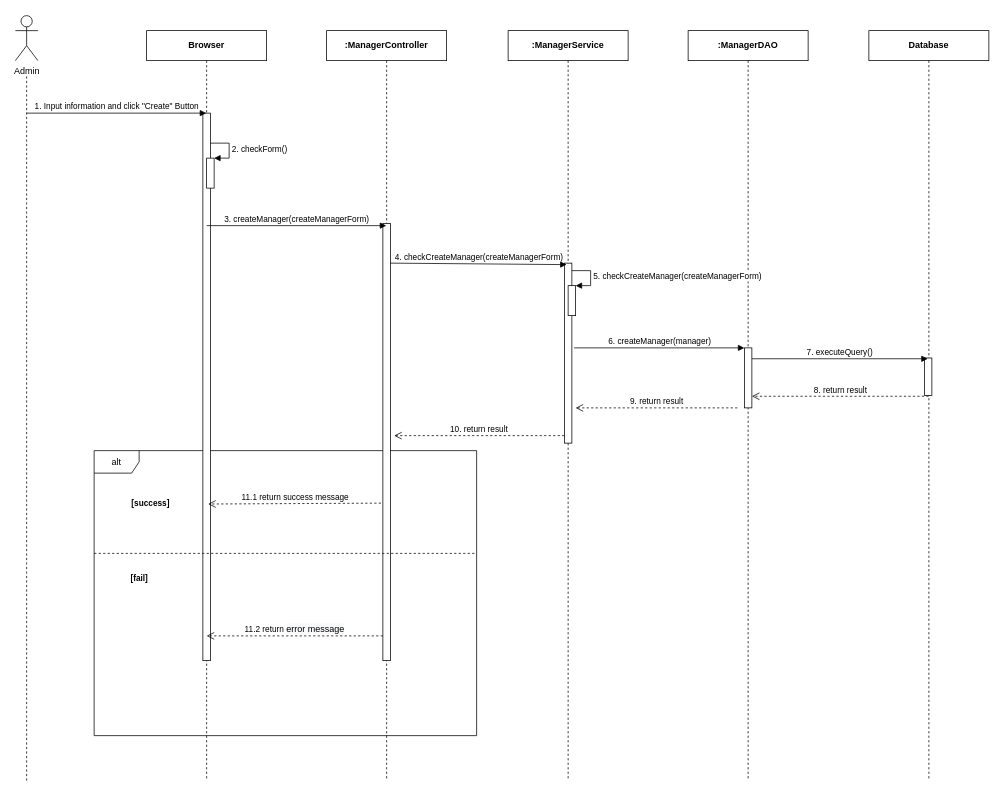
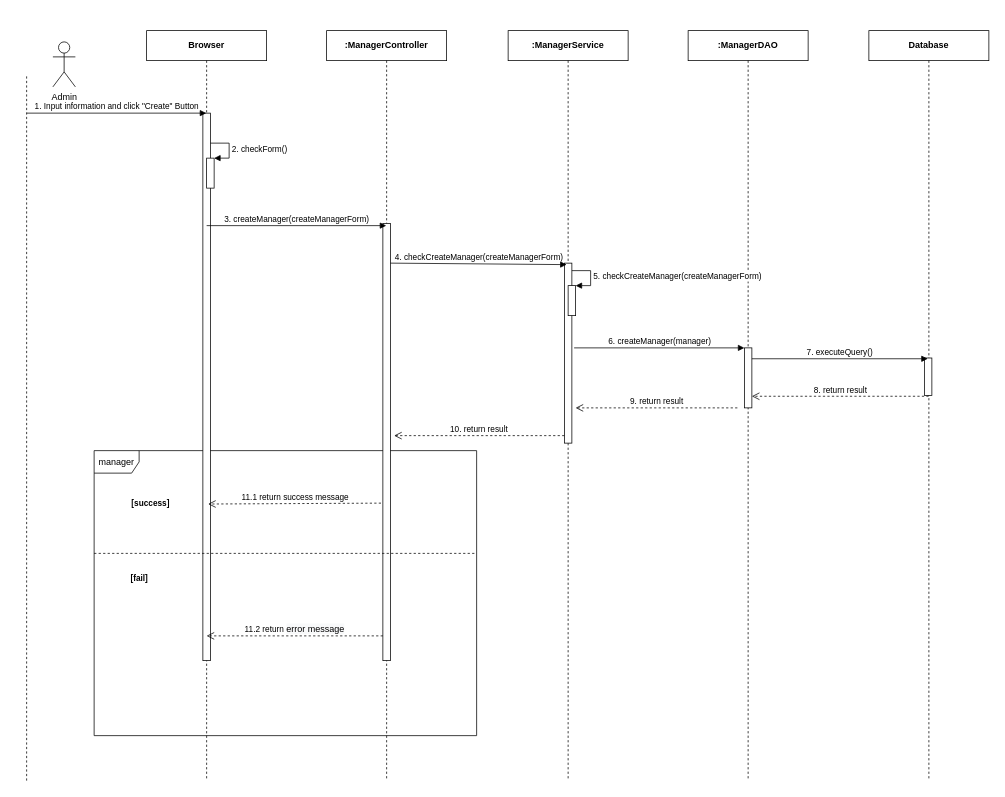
  <mxCell id="0" />
  <mxCell id="1" parent="0" />
- <mxCell id="2" value="alt" style="shape=umlFrame;whiteSpace=wrap;html=1;" parent="1" vertex="1"><mxGeometry x="125" y="600" width="510" height="380" as="geometry" /></mxCell>
+ <mxCell id="2" value="manager" style="shape=umlFrame;whiteSpace=wrap;html=1;" parent="1" vertex="1"><mxGeometry x="125" y="600" width="510" height="380" as="geometry" /></mxCell>
  <mxCell id="3" value="&lt;b&gt;Browser&lt;/b&gt;" style="shape=umlLifeline;perimeter=lifelinePerimeter;whiteSpace=wrap;html=1;container=1;collapsible=0;recursiveResize=0;outlineConnect=0;" parent="1" vertex="1"><mxGeometry x="195" y="40" width="160" height="1000" as="geometry" /></mxCell>
  <mxCell id="4" value="" style="html=1;points=[];perimeter=orthogonalPerimeter;" parent="3" vertex="1"><mxGeometry x="75" y="110" width="10" height="730" as="geometry" /></mxCell>
  <mxCell id="5" value="&lt;b&gt;:ManagerDAO&lt;/b&gt;" style="shape=umlLifeline;perimeter=lifelinePerimeter;whiteSpace=wrap;html=1;container=1;collapsible=0;recursiveResize=0;outlineConnect=0;" parent="1" vertex="1"><mxGeometry x="917" y="40" width="160" height="1000" as="geometry" /></mxCell>
  <mxCell id="6" value="&lt;b&gt;:ManagerService&lt;/b&gt;" style="shape=umlLifeline;perimeter=lifelinePerimeter;whiteSpace=wrap;html=1;container=1;collapsible=0;recursiveResize=0;outlineConnect=0;" parent="1" vertex="1"><mxGeometry x="677" y="40" width="160" height="1000" as="geometry" /></mxCell>
  <mxCell id="7" value="" style="html=1;points=[];perimeter=orthogonalPerimeter;" parent="6" vertex="1"><mxGeometry x="75" y="310" width="10" height="240" as="geometry" /></mxCell>
  <mxCell id="8" value="&lt;b&gt;:ManagerController&lt;/b&gt;" style="shape=umlLifeline;perimeter=lifelinePerimeter;whiteSpace=wrap;html=1;container=1;collapsible=0;recursiveResize=0;outlineConnect=0;" parent="1" vertex="1"><mxGeometry x="435" y="40" width="160" height="1000" as="geometry" /></mxCell>
  <mxCell id="9" value="" style="html=1;points=[];perimeter=orthogonalPerimeter;" parent="8" vertex="1"><mxGeometry x="75" y="257" width="10" height="583" as="geometry" /></mxCell>
  <mxCell id="10" value="1. Input information and click &quot;Create&quot;&amp;nbsp;Button" style="html=1;verticalAlign=bottom;endArrow=block;" parent="1" target="3" edge="1"><mxGeometry width="80" relative="1" as="geometry"><mxPoint x="35" y="150" as="sourcePoint" /><mxPoint x="115" y="150" as="targetPoint" /></mxGeometry></mxCell>
  <mxCell id="11" value="3. createManager(createManagerForm)" style="html=1;verticalAlign=bottom;endArrow=block;" parent="1" edge="1"><mxGeometry width="80" relative="1" as="geometry"><mxPoint x="275" y="300" as="sourcePoint" /><mxPoint x="514.5" y="300" as="targetPoint" /></mxGeometry></mxCell>
  <mxCell id="12" value="4. checkCreateManager(createManagerForm)" style="html=1;verticalAlign=bottom;endArrow=block;" parent="1" edge="1"><mxGeometry relative="1" as="geometry"><mxPoint x="520" y="350" as="sourcePoint" /><mxPoint x="755" y="352" as="targetPoint" /></mxGeometry></mxCell>
  <mxCell id="13" value="" style="html=1;points=[];perimeter=orthogonalPerimeter;" parent="1" vertex="1"><mxGeometry x="757" y="380" width="10" height="40" as="geometry" /></mxCell>
  <mxCell id="14" value="&lt;span style=&quot;text-align: center&quot;&gt;5. checkCreateManager&lt;/span&gt;&lt;span style=&quot;text-align: center&quot;&gt;(&lt;/span&gt;&lt;span style=&quot;text-align: center&quot;&gt;createManagerForm&lt;/span&gt;&lt;span style=&quot;text-align: center&quot;&gt;)&lt;/span&gt;" style="edgeStyle=orthogonalEdgeStyle;html=1;align=left;spacingLeft=2;endArrow=block;rounded=0;entryX=1;entryY=0;" parent="1" target="13" edge="1"><mxGeometry relative="1" as="geometry"><mxPoint x="762" y="360" as="sourcePoint" /><Array as="points"><mxPoint x="787" y="360" /></Array></mxGeometry></mxCell>
  <mxCell id="15" value="" style="html=1;points=[];perimeter=orthogonalPerimeter;" parent="1" vertex="1"><mxGeometry x="992" y="463" width="10" height="80" as="geometry" /></mxCell>
  <mxCell id="16" value="6. createManager(manager)" style="html=1;verticalAlign=bottom;endArrow=block;entryX=0;entryY=0;" parent="1" target="15" edge="1"><mxGeometry relative="1" as="geometry"><mxPoint x="765" y="463" as="sourcePoint" /></mxGeometry></mxCell>
  <mxCell id="17" value="9. return result" style="html=1;verticalAlign=bottom;endArrow=open;dashed=1;endSize=8;exitX=0;exitY=0.95;" parent="1" edge="1"><mxGeometry relative="1" as="geometry"><mxPoint x="767" y="543" as="targetPoint" /><mxPoint x="982.68" y="543" as="sourcePoint" /></mxGeometry></mxCell>
  <mxCell id="18" value="" style="html=1;points=[];perimeter=orthogonalPerimeter;" parent="1" vertex="1"><mxGeometry x="275" y="210" width="10" height="40" as="geometry" /></mxCell>
  <mxCell id="19" value="2. checkForm()" style="edgeStyle=orthogonalEdgeStyle;html=1;align=left;spacingLeft=2;endArrow=block;rounded=0;entryX=1;entryY=0;" parent="1" target="18" edge="1"><mxGeometry relative="1" as="geometry"><mxPoint x="280" y="190" as="sourcePoint" /><Array as="points"><mxPoint x="305" y="190" /></Array></mxGeometry></mxCell>
  <mxCell id="20" value="11.1 return success message" style="html=1;verticalAlign=bottom;endArrow=open;dashed=1;endSize=8;exitX=-0.2;exitY=0.747;entryX=1;entryY=0.749;entryDx=0;entryDy=0;entryPerimeter=0;exitDx=0;exitDy=0;exitPerimeter=0;" parent="1" edge="1"><mxGeometry relative="1" as="geometry"><mxPoint x="277" y="671.2" as="targetPoint" /><mxPoint x="507.5" y="670" as="sourcePoint" /></mxGeometry></mxCell>
  <mxCell id="21" value="&lt;b&gt;Database&lt;/b&gt;" style="shape=umlLifeline;perimeter=lifelinePerimeter;whiteSpace=wrap;html=1;container=1;collapsible=0;recursiveResize=0;outlineConnect=0;" parent="1" vertex="1"><mxGeometry x="1158" y="40" width="160" height="1000" as="geometry" /></mxCell>
  <mxCell id="22" value="" style="html=1;points=[];perimeter=orthogonalPerimeter;" parent="1" vertex="1"><mxGeometry x="1232" y="476.5" width="10" height="50" as="geometry" /></mxCell>
  <mxCell id="23" value="7. executeQuery()" style="html=1;verticalAlign=bottom;endArrow=block;" parent="1" edge="1"><mxGeometry relative="1" as="geometry"><mxPoint x="1002.004" y="477.5" as="sourcePoint" /><mxPoint x="1236.5" y="477.5" as="targetPoint" /></mxGeometry></mxCell>
  <mxCell id="24" value="8. return result" style="html=1;verticalAlign=bottom;endArrow=open;dashed=1;endSize=8;exitX=0;exitY=0.95;" parent="1" edge="1"><mxGeometry relative="1" as="geometry"><mxPoint x="1002.004" y="527.5" as="targetPoint" /><mxPoint x="1237.68" y="527.5" as="sourcePoint" /></mxGeometry></mxCell>
  <mxCell id="25" value="&lt;span style=&quot;font-size: 11px ; background-color: rgb(255 , 255 , 255)&quot;&gt;&lt;b&gt;[success]&lt;/b&gt;&lt;/span&gt;" style="text;html=1;align=center;verticalAlign=middle;resizable=0;points=[];autosize=1;" parent="1" vertex="1"><mxGeometry x="165" y="660" width="70" height="20" as="geometry" /></mxCell>
  <mxCell id="26" value="&lt;span style=&quot;font-size: 11px ; background-color: rgb(255 , 255 , 255)&quot;&gt;&lt;b&gt;[fail]&lt;/b&gt;&lt;/span&gt;" style="text;html=1;align=center;verticalAlign=middle;resizable=0;points=[];autosize=1;" parent="1" vertex="1"><mxGeometry x="165" y="760" width="40" height="20" as="geometry" /></mxCell>
  <mxCell id="27" value="11.2 return&amp;nbsp;&lt;span style=&quot;font-size: 12px ; background-color: rgb(248 , 249 , 250)&quot;&gt;error message&lt;/span&gt;" style="html=1;verticalAlign=bottom;endArrow=open;dashed=1;endSize=8;" parent="1" edge="1"><mxGeometry relative="1" as="geometry"><mxPoint x="510" y="847" as="sourcePoint" /><mxPoint x="275" y="847" as="targetPoint" /></mxGeometry></mxCell>
  <mxCell id="28" value="" style="endArrow=none;dashed=1;html=1;" parent="1" edge="1"><mxGeometry width="50" height="50" relative="1" as="geometry"><mxPoint x="125" y="737" as="sourcePoint" /><mxPoint x="635" y="737" as="targetPoint" /></mxGeometry></mxCell>
  <mxCell id="29" value="10. return result" style="html=1;verticalAlign=bottom;endArrow=open;dashed=1;endSize=8;" parent="1" source="7" edge="1"><mxGeometry relative="1" as="geometry"><mxPoint x="525" y="580" as="targetPoint" /><mxPoint x="740.68" y="580" as="sourcePoint" /></mxGeometry></mxCell>
- <mxCell id="30" value="Admin" style="shape=umlActor;verticalLabelPosition=bottom;verticalAlign=top;html=1;outlineConnect=0;rounded=0;glass=0;sketch=0;fillColor=none;" vertex="1" parent="1"><mxGeometry x="20" y="20" width="30" height="60" as="geometry" /></mxCell>
+ <mxCell id="30" value="Admin" style="shape=umlActor;verticalLabelPosition=bottom;verticalAlign=top;html=1;outlineConnect=0;rounded=0;glass=0;sketch=0;fillColor=none;" vertex="1" parent="1"><mxGeometry x="70" y="55" width="30" height="60" as="geometry" /></mxCell>
  <mxCell id="31" value="" style="endArrow=none;dashed=1;html=1;" edge="1" parent="1"><mxGeometry width="50" height="50" relative="1" as="geometry"><mxPoint x="35" y="1040" as="sourcePoint" /><mxPoint x="35" y="100" as="targetPoint" /></mxGeometry></mxCell>
